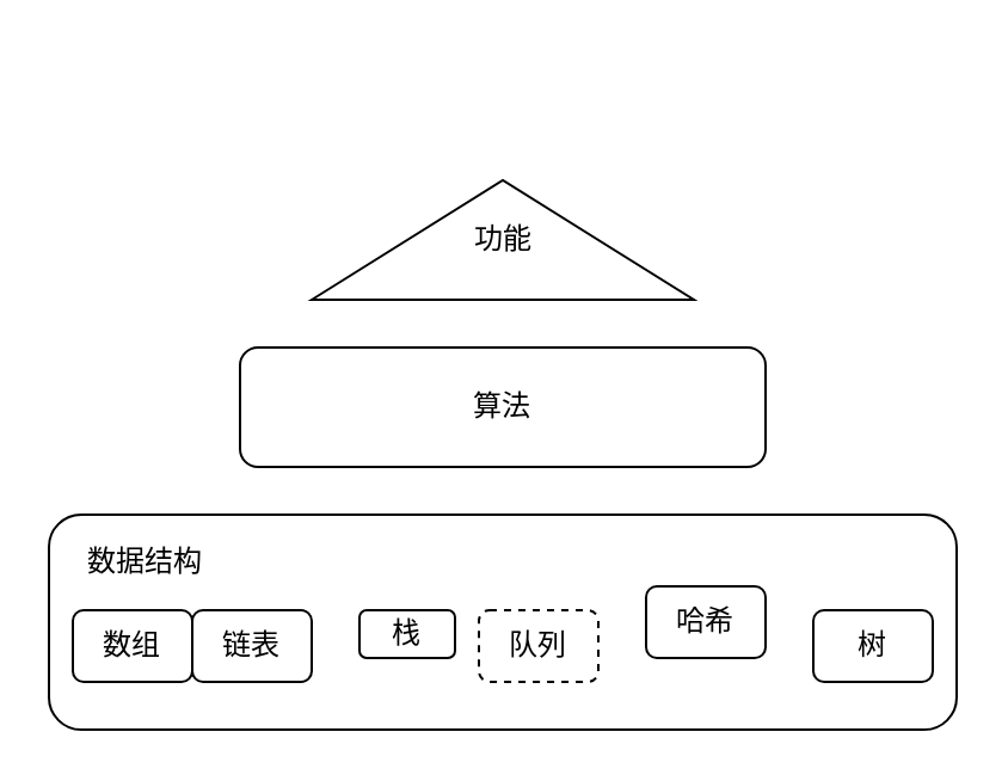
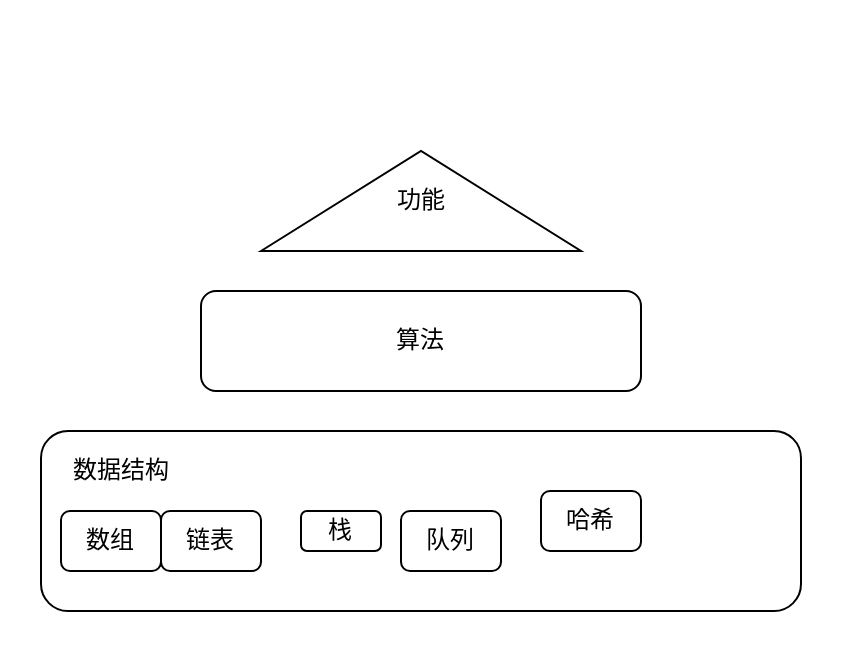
  <mxCell id="0" />
  <mxCell id="1" parent="0" />
  <mxCell id="2" value="" style="triangle;whiteSpace=wrap;html=1;rotation=-90;" vertex="1" parent="1"><mxGeometry x="185" y="20" width="50" height="160" as="geometry" /></mxCell>
  <mxCell id="3" value="功能" style="text;html=1;align=center;verticalAlign=middle;resizable=0;points=[];autosize=1;strokeColor=none;fillColor=none;" vertex="1" parent="1"><mxGeometry x="190" y="90" width="40" height="20" as="geometry" /></mxCell>
  <mxCell id="4" value="算法" style="rounded=1;whiteSpace=wrap;html=1;" vertex="1" parent="1"><mxGeometry x="100" y="145" width="220" height="50" as="geometry" /></mxCell>
  <mxCell id="5" value="" style="rounded=1;whiteSpace=wrap;html=1;" vertex="1" parent="1"><mxGeometry x="20" y="215" width="380" height="90" as="geometry" /></mxCell>
  <mxCell id="6" value="数据结构" style="text;html=1;align=center;verticalAlign=middle;resizable=0;points=[];autosize=1;strokeColor=none;fillColor=none;" vertex="1" parent="1"><mxGeometry x="30" y="225" width="60" height="20" as="geometry" /></mxCell>
  <mxCell id="7" value="数组" style="rounded=1;whiteSpace=wrap;html=1;" vertex="1" parent="1"><mxGeometry x="30" y="255" width="50" height="30" as="geometry" /></mxCell>
  <mxCell id="8" value="链表" style="rounded=1;whiteSpace=wrap;html=1;" vertex="1" parent="1"><mxGeometry x="80" y="255" width="50" height="30" as="geometry" /></mxCell>
  <mxCell id="9" value="栈" style="rounded=1;whiteSpace=wrap;html=1;" vertex="1" parent="1"><mxGeometry x="150" y="255" width="40" height="20" as="geometry" /></mxCell>
- <mxCell id="10" value="队列" style="rounded=1;whiteSpace=wrap;html=1;dashed=1;" vertex="1" parent="1"><mxGeometry x="200" y="255" width="50" height="30" as="geometry" /></mxCell>
+ <mxCell id="10" value="队列" style="rounded=1;whiteSpace=wrap;html=1;" vertex="1" parent="1"><mxGeometry x="200" y="255" width="50" height="30" as="geometry" /></mxCell>
  <mxCell id="11" value="哈希" style="rounded=1;whiteSpace=wrap;html=1;" vertex="1" parent="1"><mxGeometry x="270" y="245" width="50" height="30" as="geometry" /></mxCell>
- <mxCell id="12" value="树" style="rounded=1;whiteSpace=wrap;html=1;" vertex="1" parent="1"><mxGeometry x="340" y="255" width="50" height="30" as="geometry" /></mxCell>
